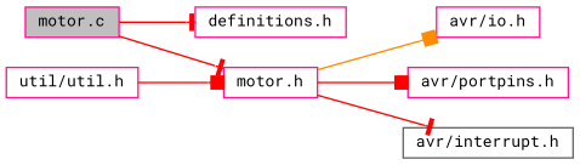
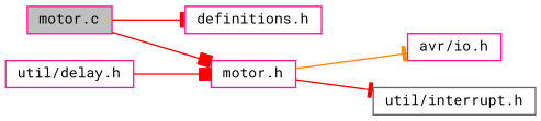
  digraph {
    fontname="Roboto Mono"
    rankdir=LR
    node [color=deeppink fillcolor=white fontname="Roboto Mono" fontsize=10 shape=record style=filled]
    edge [arrowhead=tee color=red fontname="Roboto Mono" fontsize=10 labelfontname=Helvetica labelfontsize=10 style=solid]
    n1 [fillcolor=grey75 fontcolor=black height=0.2 label="motor.c" width=0.4]
    n2 [height=0.2 label="definitions.h" width=0.4]
    n3 [height=0.2 label="motor.h" width=0.4]
    n4 [height=0.2 label="avr/io.h" width=0.4]
-   n5 [height=0.2 label="avr/portpins.h" width=0.4]
-   n6 [color=gray40 height=0.2 label="avr/interrupt.h" width=0.4]
-   n7 [height=0.2 label="util/util.h" width=0.4]
+   n6 [color=gray40 height=0.2 label="util/interrupt.h" width=0.4]
+   n7 [height=0.2 label="util/delay.h" width=0.4]
    n1 -> n2
-   n1 -> n3
-   n3 -> n4 [arrowhead=box color=darkorange]
-   n3 -> n5 [arrowhead=box]
+   n1 -> n3 [arrowhead=box]
+   n3 -> n4 [color=darkorange]
    n3 -> n6
    n7 -> n3 [arrowhead=box]
  }
